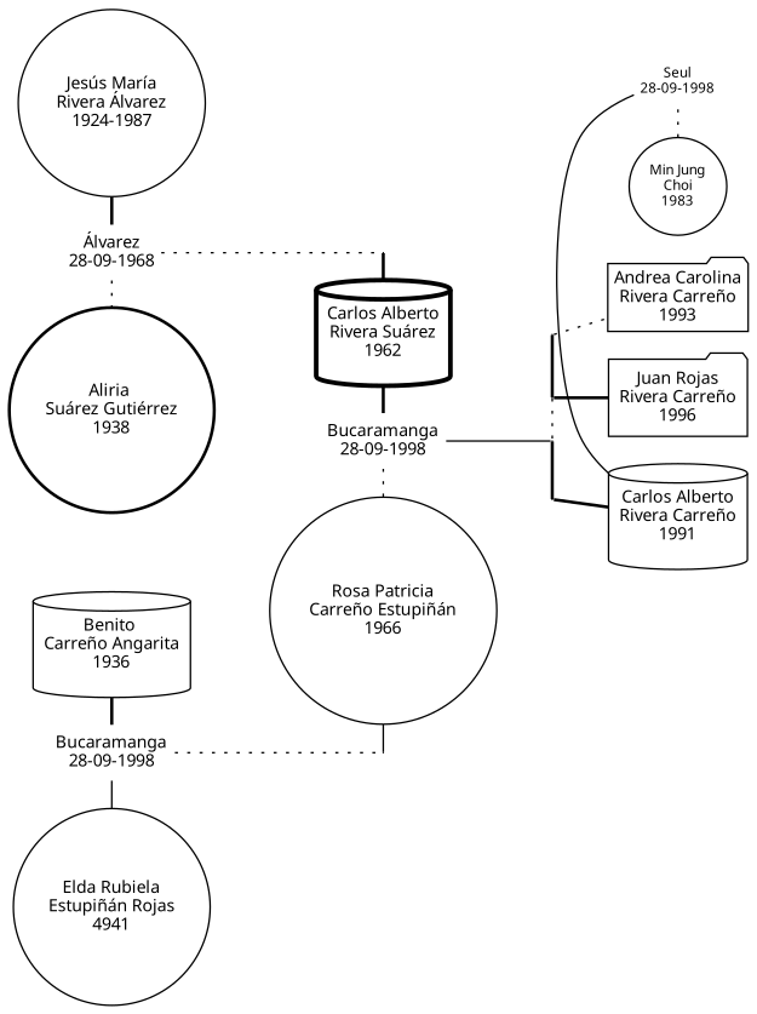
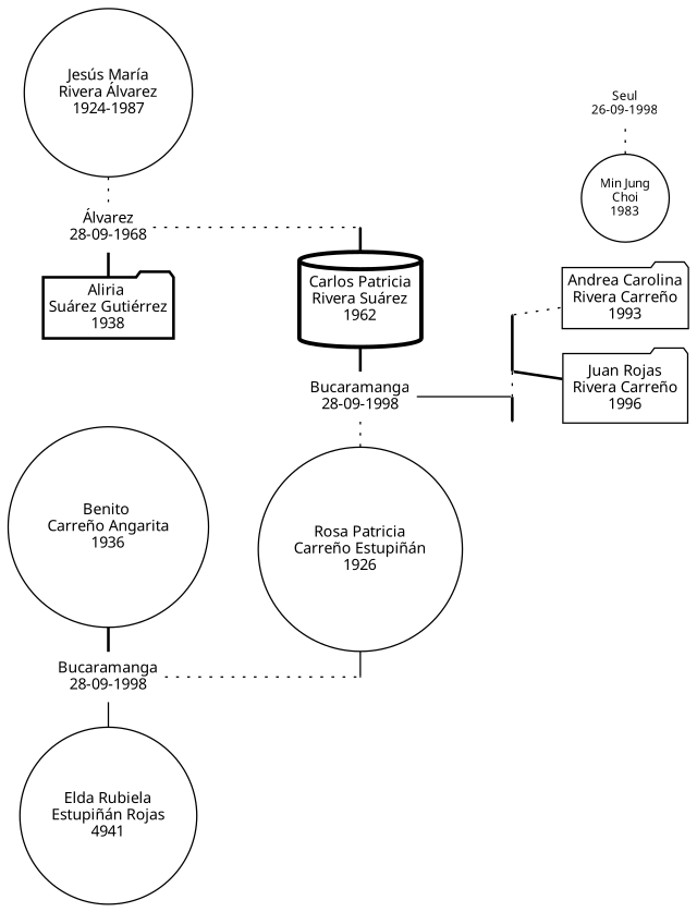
  digraph {
    compound=true
    rankdir=LR
    node [fontname="Helvetic Neue LT Std" fontsize=11 margin=0.05 penwidth=1.0 shape=circle]
    edge [dir=none style=bold]
    n1 [label="Jesús María\nRivera Álvarez\n1924-1987" margin=0.1]
    n2 [label="Álvarez\n28-09-1968" shape=plaintext]
-   n3 [label="Benito \nCarreño Angarita\n1936" margin=0.1 shape=cylinder]
+   n3 [label="Benito \nCarreño Angarita\n1936" margin=0.1]
    n4 [label="Bucaramanga\n28-09-1998" shape=plaintext]
    n5 [label="Elda Rubiela\nEstupiñán Rojas\n4941"]
-   n6 [label="Aliria \nSuárez Gutiérrez\n1938" penwidth=2.0]
-   n7 [label="Carlos Alberto\nRivera Suárez\n1962" margin=0.1 penwidth=3.0 shape=cylinder width=0]
+   n6 [label="Aliria \nSuárez Gutiérrez\n1938" penwidth=2.0 shape=folder]
+   n7 [label="Carlos Patricia\nRivera Suárez\n1962" margin=0.1 penwidth=3.0 shape=cylinder width=0]
    n8 [label="Bucaramanga\n28-09-1998" shape=plaintext width=0]
-   n9 [label="Rosa Patricia\nCarreño Estupiñán\n1966" width=0]
+   n9 [label="Rosa Patricia\nCarreño Estupiñán\n1926" width=0]
    RpceChild [shape=point width=0]
    CarsChild [shape=point width=0]
    CarsRpceChildren [shape=point width=0 margin=""]
    CarcChild [shape=point width=0 margin=""]
    AcrcChild [shape=point width=0 margin=""]
    JfrcChild [shape=point width=0 margin=""]
    n16 [label="Juan Rojas\nRivera Carreño\n1996" margin=0.1 shape=folder]
-   n17 [label="Carlos Alberto\nRivera Carreño\n1991" margin=0.1 shape=cylinder]
    n18 [label="Andrea Carolina\nRivera Carreño\n1993" shape=folder]
    n19 [fontsize=9 label="Min Jung\nChoi\n1983"]
-   n20 [fontsize=9 label="Seul\n28-09-1998" shape=plaintext]
+   n20 [fontsize=9 label="Seul\n26-09-1998" shape=plaintext]
    subgraph sub_1 {
      rank=same
      n1
      n2
      n3
      n4
      n5
      n6
    }
    subgraph sub_2 {
      rank=same
      n7
      n8
      n9
      RpceChild
      CarsChild
    }
    subgraph sub_3 {
      rank=same
      CarsRpceChildren
      CarcChild
      AcrcChild
      JfrcChild
    }
    subgraph sub_4 {
      rank=max
      n16
-     n17
      n18
    }
    subgraph sub_5 {
      rank=max
      n19
      n20
    }
-   n1 -> n2
-   n2 -> n6 [style=dotted]
+   n1 -> n2 [style=dotted]
+   n2 -> n6
    n2 -> CarsChild [style=dotted]
    n3 -> n4
    n4 -> n5 [style=solid]
    n4 -> RpceChild [style=dotted]
    n7 -> n8
    n8 -> n9 [style=dotted]
    n8 -> CarsRpceChildren [style=solid]
    n9 -> RpceChild [style=solid]
    CarsChild -> n7
    CarsRpceChildren -> CarcChild
-   CarcChild -> n17
    AcrcChild -> JfrcChild
    AcrcChild -> n18 [style=dotted]
    JfrcChild -> CarsRpceChildren [style=dotted]
    JfrcChild -> n16
-   n20 -> n17 [style=solid tailports=s]
    n20 -> n19 [style=dotted]
  }
